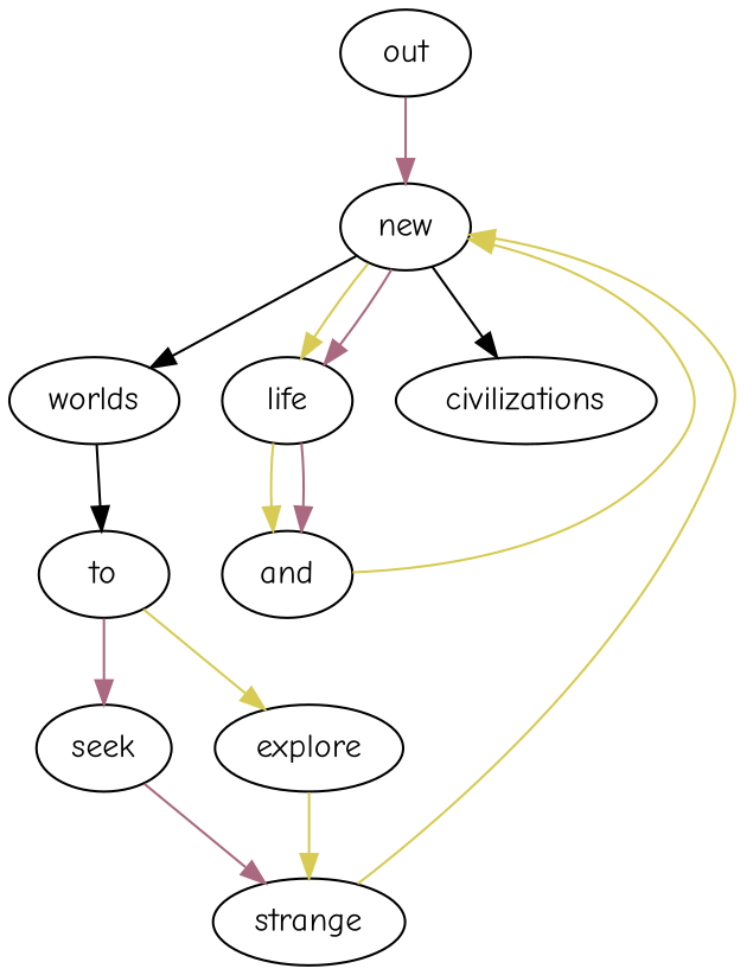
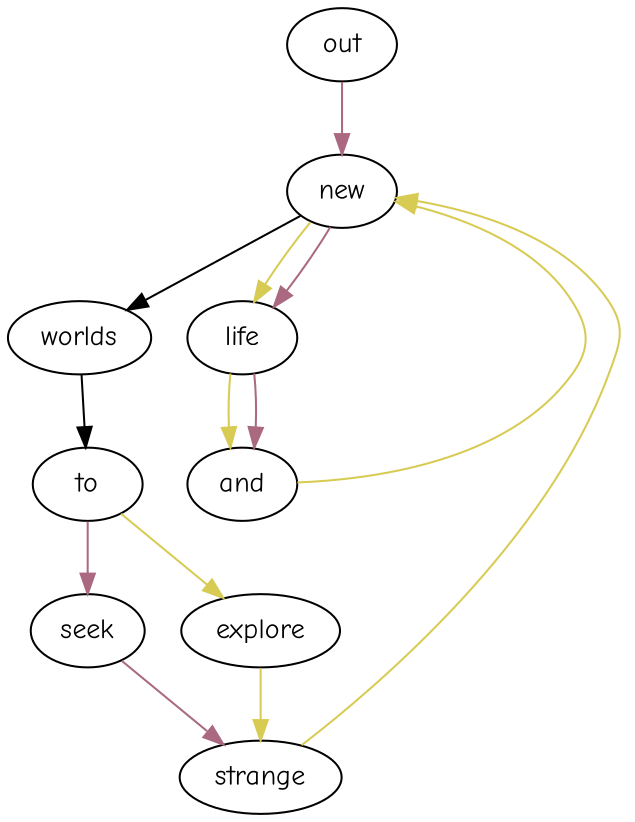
  digraph {
    fontname="Comic Neue"
    node [fontname="Comic Neue"]
    edge [color="#d7cb54" fontname="Comic Neue"]
    new
    life
    to
    explore
    strange
    and
    seek
    out
    worlds
-   civilizations
    subgraph sub_1 {
      new
      life
      to
      explore
      strange
      and
    }
    subgraph sub_2 {
      new
      life
      to
      and
      seek
      out
    }
    new -> life
    new -> life [color="#aa6981"]
    new -> worlds [color=""]
-   new -> civilizations [color=""]
    life -> and
    life -> and [color="#aa6981"]
    to -> explore
    to -> seek [color="#aa6981"]
    explore -> strange
    strange -> new
    and -> new
    seek -> strange [color="#aa6981"]
    out -> new [color="#aa6981"]
    worlds -> to [color=""]
  }
